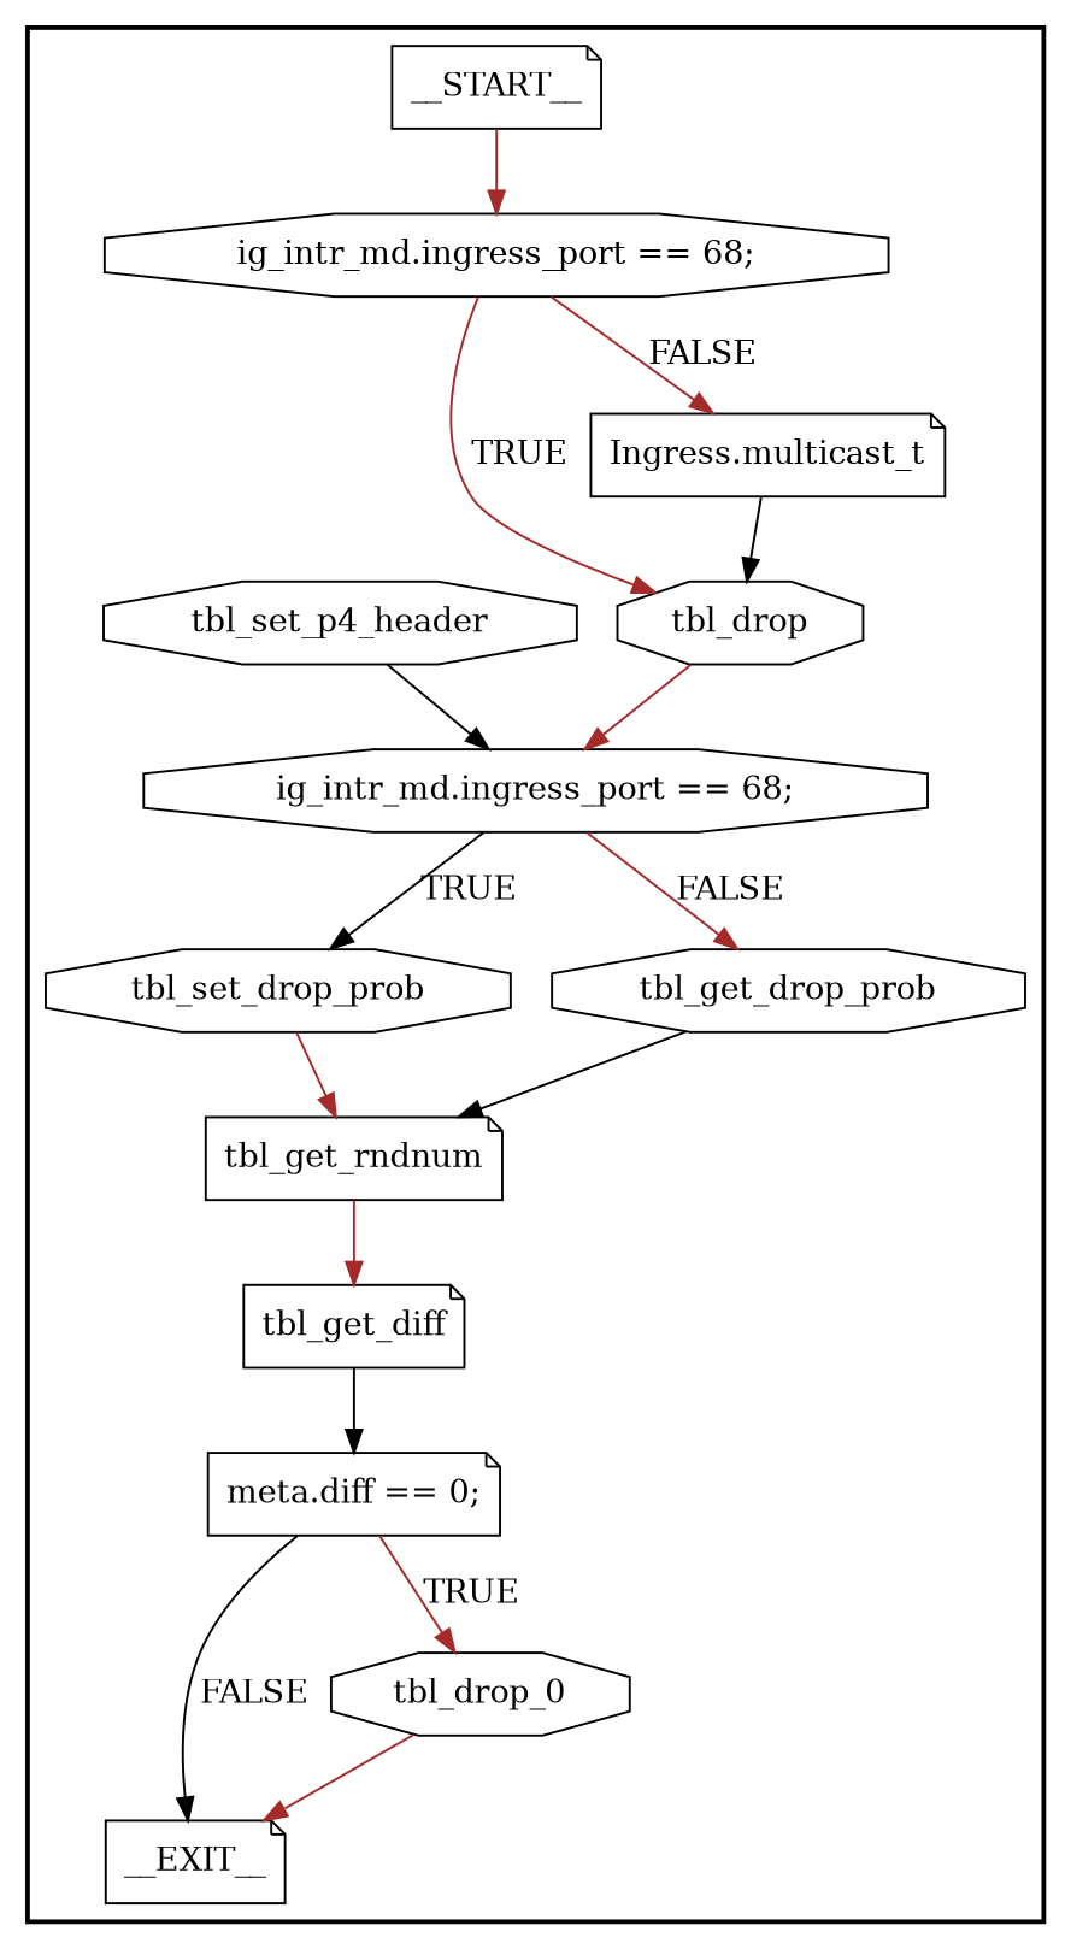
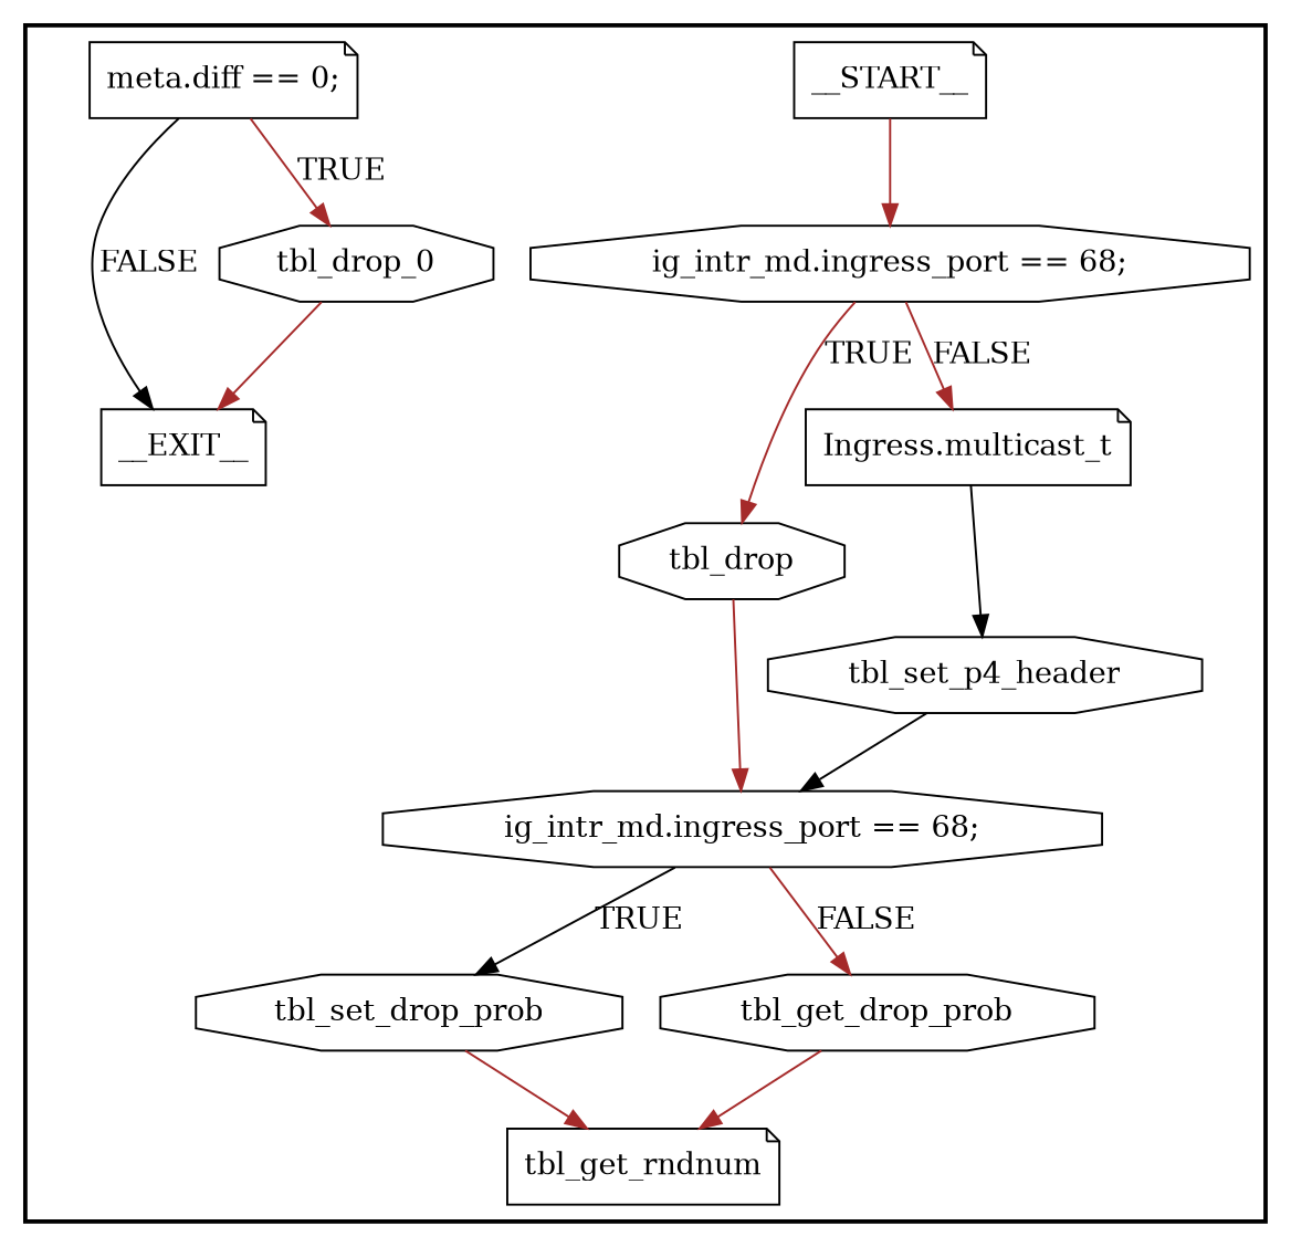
  digraph {
    node [shape=octagon style=solid]
    edge [color=brown]
    n1 [label=__START__ shape=note]
    n2 [label="ig_intr_md.ingress_port == 68;"]
    n3 [label=__EXIT__ shape=note]
    n4 [label=tbl_drop]
    n5 [label="Ingress.multicast_t" shape=note]
    n6 [label="ig_intr_md.ingress_port == 68;"]
    n7 [label=tbl_set_p4_header]
    n8 [label=tbl_set_drop_prob]
    n9 [label=tbl_get_drop_prob]
    n10 [label=tbl_get_rndnum shape=note]
-   n11 [label=tbl_get_diff shape=note]
    n12 [label="meta.diff == 0;" shape=note]
    n13 [label=tbl_drop_0]
    subgraph cluster_1 {
      labeljust=r
      style=bold
      n1
      n2
      n3
      n4
      n5
      n6
      n7
      n8
      n9
      n10
-     n11
      n12
      n13
    }
    n1 -> n2
    n2 -> n4 [label=TRUE]
    n2 -> n5 [label=FALSE]
    n4 -> n6
-   n5 -> n4 [color=black]
+   n5 -> n7 [color=black]
    n6 -> n8 [color=black label=TRUE]
    n6 -> n9 [label=FALSE]
    n7 -> n6 [color=black]
    n8 -> n10
-   n9 -> n10 [color=black]
-   n10 -> n11
-   n11 -> n12 [color=black]
+   n9 -> n10
    n12 -> n3 [color=black label=FALSE]
    n12 -> n13 [label=TRUE]
    n13 -> n3
  }
